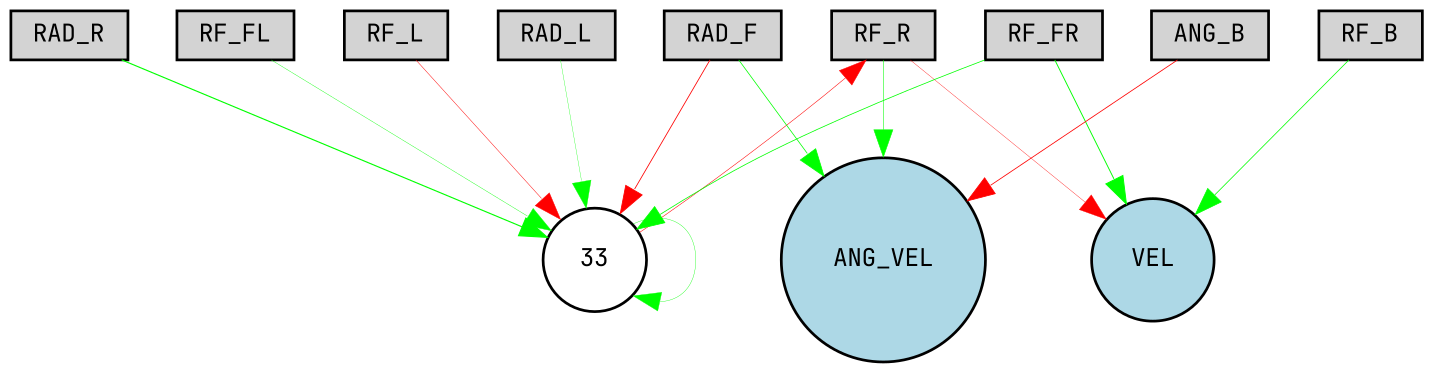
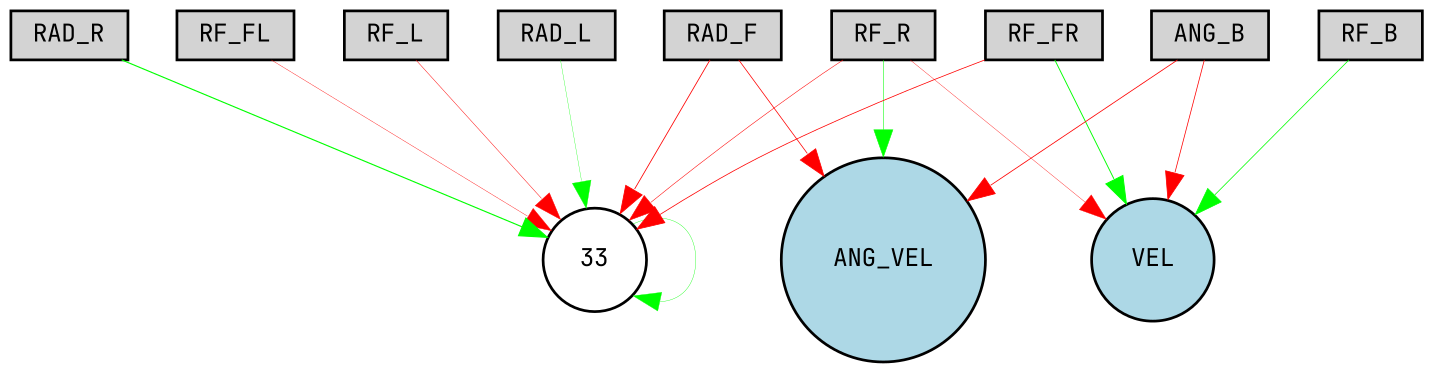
  digraph {
    fontname="JetBrains Mono"
    node [fillcolor=lightgray fontname="JetBrains Mono" fontsize=9 shape=box style=filled]
    edge [color=green fontname="JetBrains Mono" style=solid]
    RF_R [height=0.2 width=0.2]
    ANG_VEL [fillcolor=lightblue height=0.2 shape=circle width=0.2]
    VEL [fillcolor=lightblue height=0.2 shape=circle width=0.2]
    33 [fillcolor=white height=0.2 shape=circle width=0.2]
    RF_FR [height=0.2 width=0.2]
    RF_FL [height=0.2 width=0.2]
    RF_L [height=0.2 width=0.2]
    RF_B [height=0.2 width=0.2]
    RAD_F [height=0.2 width=0.2]
    RAD_L [height=0.2 width=0.2]
    n11 [height=0.2 label=ANG_B width=0.2]
    RAD_R [height=0.2 width=0.2]
    RF_R -> ANG_VEL [penwidth=0.19742191629383327]
    RF_R -> VEL [color=red penwidth=0.1331077897388433]
-   33 -> RF_R [color=red penwidth=0.19537780171666347]
+   RF_R -> 33 [color=red penwidth=0.19537780171666347]
    33 -> 33 [penwidth=0.13366300872454748]
    RF_FR -> VEL [penwidth=0.3429679313819658]
-   RF_FR -> 33 [penwidth=0.27931837643957674]
-   RF_FL -> 33 [penwidth=0.14269085161318937]
+   RF_FR -> 33 [color=red penwidth=0.27931837643957674]
+   RF_FL -> 33 [color=red penwidth=0.14269085161318937]
    RF_L -> 33 [color=red penwidth=0.16874840464062416]
    RF_B -> VEL [penwidth=0.2809970164649919]
-   RAD_F -> ANG_VEL [penwidth=0.27476444412704726]
+   RAD_F -> ANG_VEL [color=red penwidth=0.27476444412704726]
    RAD_F -> 33 [color=red penwidth=0.3001816595221021]
    RAD_L -> 33 [penwidth=0.11634917181561134]
    n11 -> ANG_VEL [color=red penwidth=0.29469902721839436]
+   n11 -> VEL [color=red penwidth=0.2771461894069973]
    RAD_R -> 33 [penwidth=0.41555891679622525]
  }
